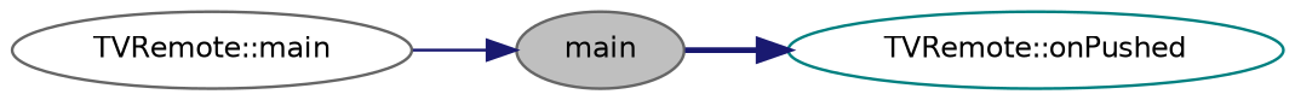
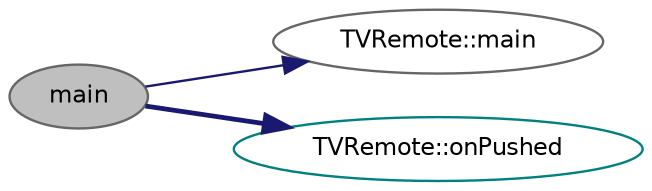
  digraph {
    rankdir=LR
    node [color=gray40 fillcolor=white fontname=Helvetica fontsize=10 shape=ellipse style=filled]
    edge [arrowhead=normal color=midnightblue fontname=Helvetica fontsize=10 labelfontname=Helvetica labelfontsize=10]
    n1 [fillcolor=grey75 fontcolor=black height=0.2 label=main width=0.4]
    n2 [height=0.2 label="TVRemote::main" width=0.4]
    n3 [color=teal height=0.2 label="TVRemote::onPushed" width=0.4]
-   n2 -> n1 [style=solid]
+   n1 -> n2 [style=solid]
    n1 -> n3 [style=bold]
  }
